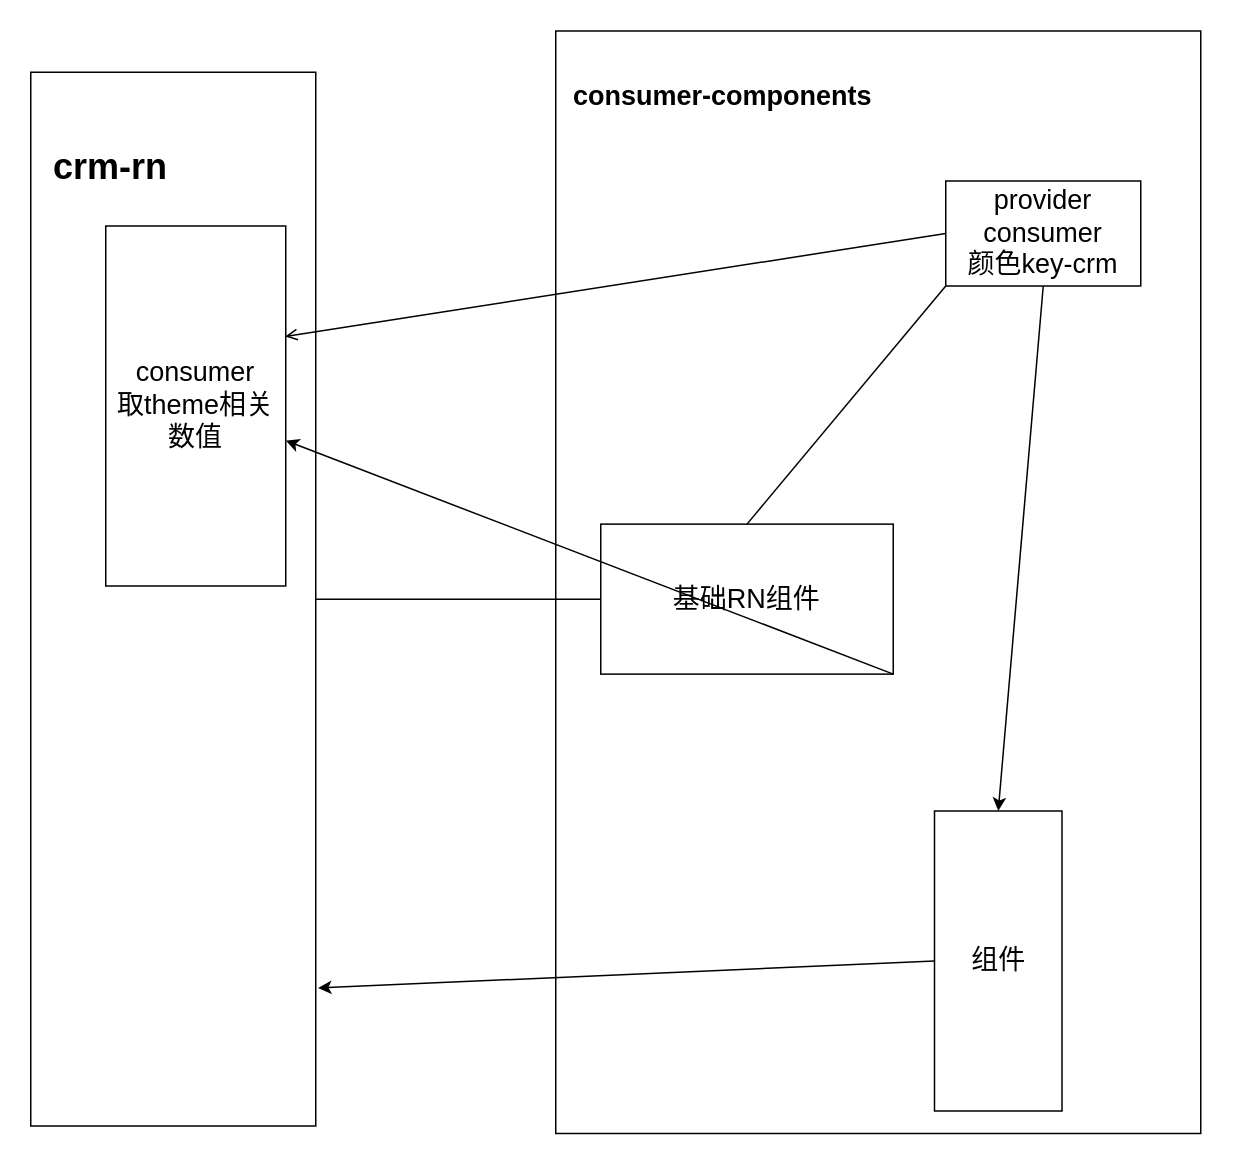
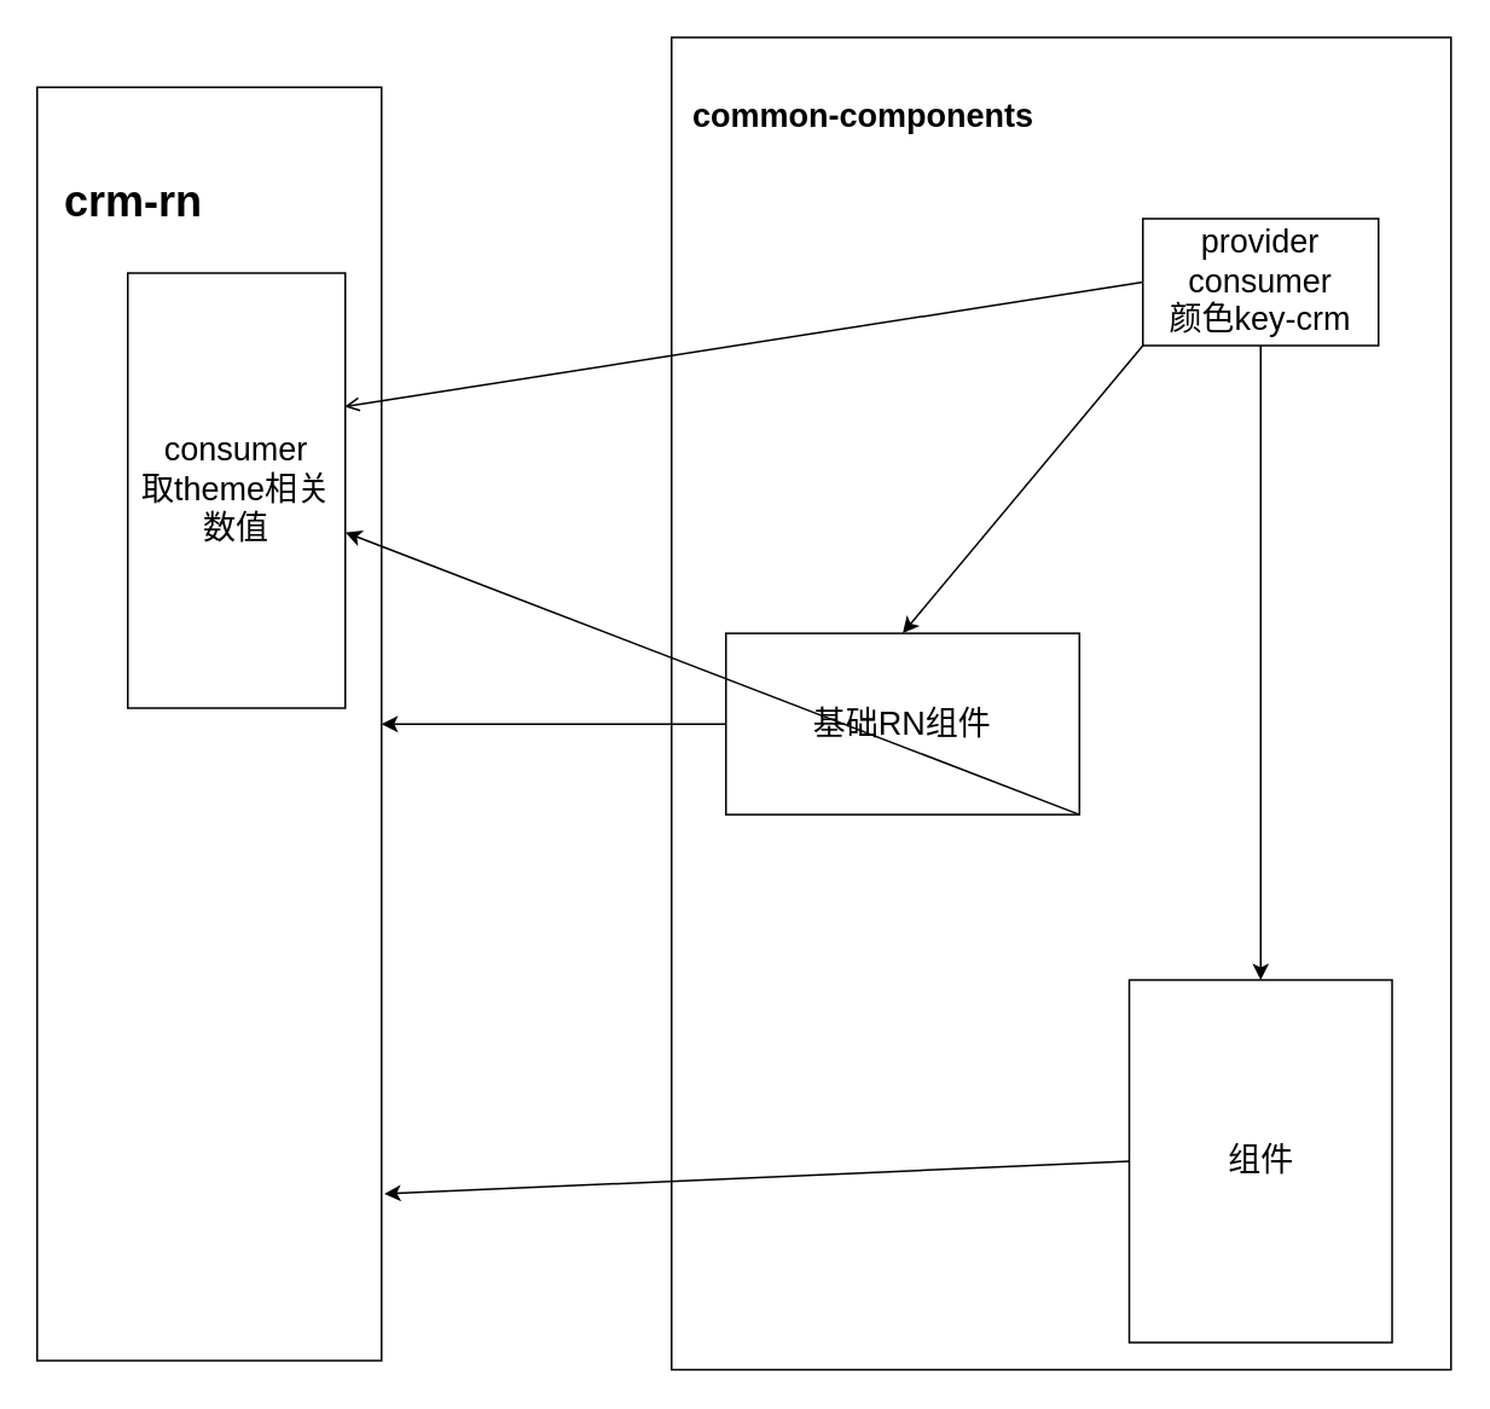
  <mxCell id="0" />
  <mxCell id="1" parent="0" />
- <mxCell id="2" value="&lt;b style=&quot;font-size: 18px&quot;&gt;&amp;nbsp; consumer-components&lt;br&gt;&lt;br&gt;&lt;br&gt;&lt;br&gt;&lt;br&gt;&lt;br&gt;&lt;br&gt;&lt;br&gt;&lt;br&gt;&lt;br&gt;&lt;br&gt;&lt;br&gt;&lt;br&gt;&lt;br&gt;&lt;br&gt;&lt;br&gt;&lt;br&gt;&lt;br&gt;&lt;br&gt;&lt;br&gt;&lt;br&gt;&lt;br&gt;&lt;br&gt;&lt;br&gt;&lt;br&gt;&lt;br&gt;&lt;br&gt;&lt;br&gt;&lt;br&gt;&lt;br&gt;&lt;br&gt;&lt;/b&gt;" style="rounded=0;whiteSpace=wrap;html=1;align=left;" parent="1" vertex="1"><mxGeometry x="370" y="20" width="430" height="735" as="geometry" /></mxCell>
- <mxCell id="3" style="rounded=0;orthogonalLoop=1;jettySize=auto;html=1;exitX=0;exitY=1;exitDx=0;exitDy=0;entryX=0.5;entryY=0;entryDx=0;entryDy=0;endArrow=none;" parent="1" source="4" target="12" edge="1"><mxGeometry relative="1" as="geometry" /></mxCell>
+ <mxCell id="2" value="&lt;b style=&quot;font-size: 18px&quot;&gt;&amp;nbsp; common-components&lt;br&gt;&lt;br&gt;&lt;br&gt;&lt;br&gt;&lt;br&gt;&lt;br&gt;&lt;br&gt;&lt;br&gt;&lt;br&gt;&lt;br&gt;&lt;br&gt;&lt;br&gt;&lt;br&gt;&lt;br&gt;&lt;br&gt;&lt;br&gt;&lt;br&gt;&lt;br&gt;&lt;br&gt;&lt;br&gt;&lt;br&gt;&lt;br&gt;&lt;br&gt;&lt;br&gt;&lt;br&gt;&lt;br&gt;&lt;br&gt;&lt;br&gt;&lt;br&gt;&lt;br&gt;&lt;br&gt;&lt;/b&gt;" style="rounded=0;whiteSpace=wrap;html=1;align=left;" parent="1" vertex="1"><mxGeometry x="370" y="20" width="430" height="735" as="geometry" /></mxCell>
+ <mxCell id="3" style="rounded=0;orthogonalLoop=1;jettySize=auto;html=1;exitX=0;exitY=1;exitDx=0;exitDy=0;entryX=0.5;entryY=0;entryDx=0;entryDy=0;" parent="1" source="4" target="12" edge="1"><mxGeometry relative="1" as="geometry" /></mxCell>
  <mxCell id="4" value="&lt;font style=&quot;font-size: 18px&quot;&gt;&lt;span&gt;provider&lt;/span&gt;&lt;br&gt;&lt;span&gt;consumer&lt;br&gt;&lt;/span&gt;颜色key-crm&lt;/font&gt;&lt;span&gt;&lt;br&gt;&lt;/span&gt;" style="rounded=0;whiteSpace=wrap;html=1;" parent="1" vertex="1"><mxGeometry x="630" y="120" width="130" height="70" as="geometry" /></mxCell>
  <mxCell id="5" value="&lt;font style=&quot;font-size: 24px&quot;&gt;&lt;b&gt;&amp;nbsp; crm-rn&lt;br&gt;&lt;br&gt;&lt;br&gt;&lt;br&gt;&lt;br&gt;&lt;br&gt;&lt;br&gt;&lt;br&gt;&lt;br&gt;&lt;br&gt;&lt;br&gt;&lt;br&gt;&lt;br&gt;&lt;br&gt;&lt;br&gt;&lt;br&gt;&lt;br&gt;&lt;br&gt;&lt;br&gt;&lt;br&gt;&lt;br&gt;&lt;/b&gt;&lt;/font&gt;" style="rounded=0;whiteSpace=wrap;html=1;align=left;" parent="1" vertex="1"><mxGeometry x="20" y="47.5" width="190" height="702.5" as="geometry" /></mxCell>
- <mxCell id="6" value="&lt;font style=&quot;font-size: 18px&quot;&gt;组件&lt;/font&gt;" style="rounded=0;whiteSpace=wrap;html=1;" parent="1" vertex="1"><mxGeometry x="622.5" y="540" width="85" height="200" as="geometry" /></mxCell>
+ <mxCell id="6" value="&lt;font style=&quot;font-size: 18px&quot;&gt;组件&lt;/font&gt;" style="rounded=0;whiteSpace=wrap;html=1;" parent="1" vertex="1"><mxGeometry x="622.5" y="540" width="145" height="200" as="geometry" /></mxCell>
  <mxCell id="7" value="" style="endArrow=open;html=1;exitX=0;exitY=0.5;exitDx=0;exitDy=0;startArrow=none;startFill=0;endFill=0;entryX=0.997;entryY=0.307;entryDx=0;entryDy=0;entryPerimeter=0;" parent="1" source="4" target="9" edge="1"><mxGeometry width="50" height="50" relative="1" as="geometry"><mxPoint x="460" y="120" as="sourcePoint" /><mxPoint x="210" y="160" as="targetPoint" /></mxGeometry></mxCell>
  <mxCell id="8" value="" style="endArrow=classic;html=1;entryX=0.5;entryY=0;entryDx=0;entryDy=0;exitX=0.5;exitY=1;exitDx=0;exitDy=0;" parent="1" source="4" target="6" edge="1"><mxGeometry width="50" height="50" relative="1" as="geometry"><mxPoint x="300" y="190" as="sourcePoint" /><mxPoint x="350" y="140" as="targetPoint" /></mxGeometry></mxCell>
  <mxCell id="9" value="&lt;font style=&quot;font-size: 18px&quot;&gt;&lt;span&gt;consumer&lt;/span&gt;&lt;br&gt;&lt;span&gt;取theme相关数值&lt;/span&gt;&lt;/font&gt;" style="rounded=0;whiteSpace=wrap;html=1;" parent="1" vertex="1"><mxGeometry x="70" y="150" width="120" height="240" as="geometry" /></mxCell>
- <mxCell id="10" style="edgeStyle=orthogonalEdgeStyle;rounded=0;orthogonalLoop=1;jettySize=auto;html=1;exitX=0;exitY=0.5;exitDx=0;exitDy=0;endArrow=none;" parent="1" source="12" target="5" edge="1"><mxGeometry relative="1" as="geometry" /></mxCell>
+ <mxCell id="10" style="edgeStyle=orthogonalEdgeStyle;rounded=0;orthogonalLoop=1;jettySize=auto;html=1;exitX=0;exitY=0.5;exitDx=0;exitDy=0;" parent="1" source="12" target="5" edge="1"><mxGeometry relative="1" as="geometry" /></mxCell>
  <mxCell id="11" style="rounded=0;orthogonalLoop=1;jettySize=auto;html=1;exitX=1;exitY=1;exitDx=0;exitDy=0;" parent="1" source="12" target="9" edge="1"><mxGeometry relative="1" as="geometry" /></mxCell>
  <mxCell id="12" value="&lt;font style=&quot;font-size: 18px&quot;&gt;基础RN组件&lt;/font&gt;" style="rounded=0;whiteSpace=wrap;html=1;fillColor=none;gradientColor=none;" parent="1" vertex="1"><mxGeometry x="400" y="348.75" width="195" height="100" as="geometry" /></mxCell>
  <mxCell id="13" value="" style="endArrow=classic;html=1;exitX=0;exitY=0.5;exitDx=0;exitDy=0;entryX=1.008;entryY=0.869;entryDx=0;entryDy=0;entryPerimeter=0;" parent="1" source="6" target="5" edge="1"><mxGeometry width="50" height="50" relative="1" as="geometry"><mxPoint x="510" y="400" as="sourcePoint" /><mxPoint x="560" y="350" as="targetPoint" /></mxGeometry></mxCell>
